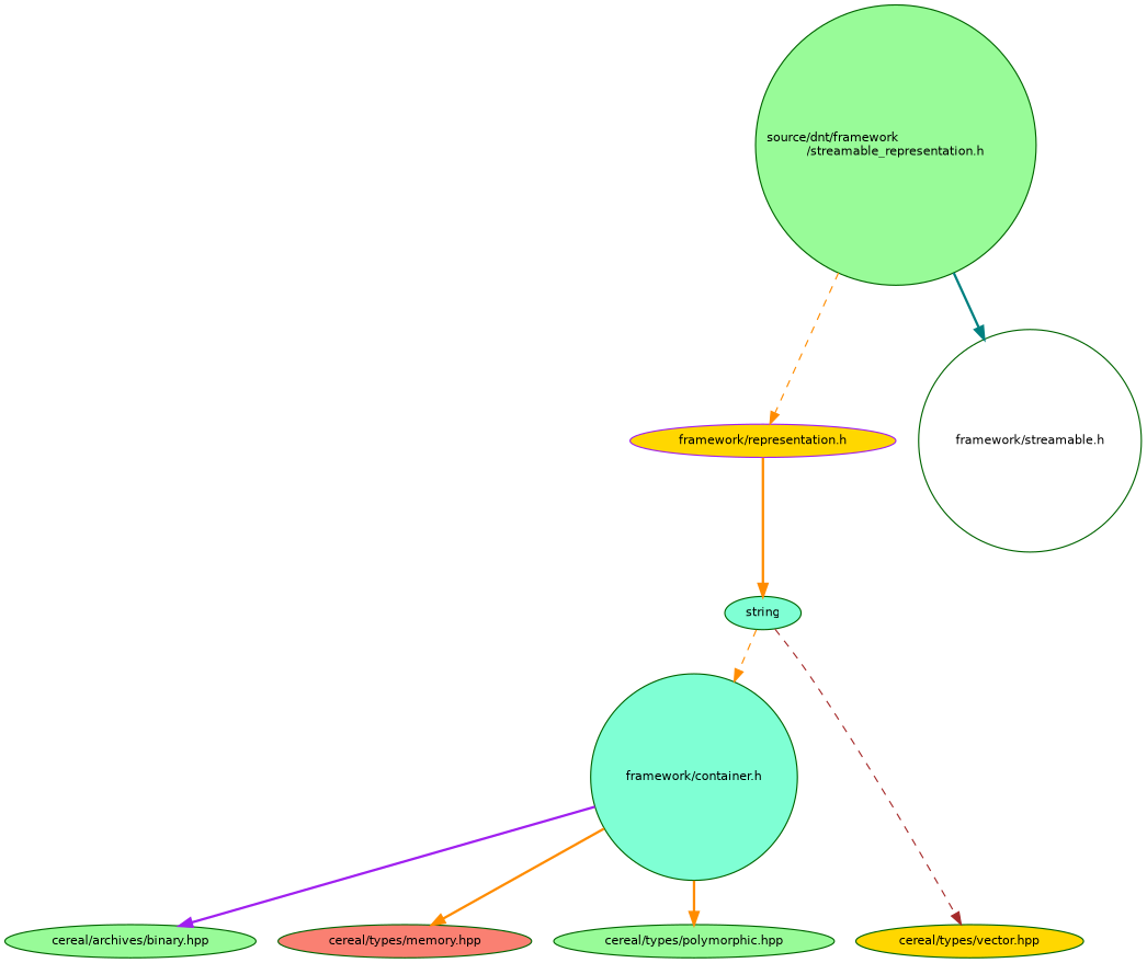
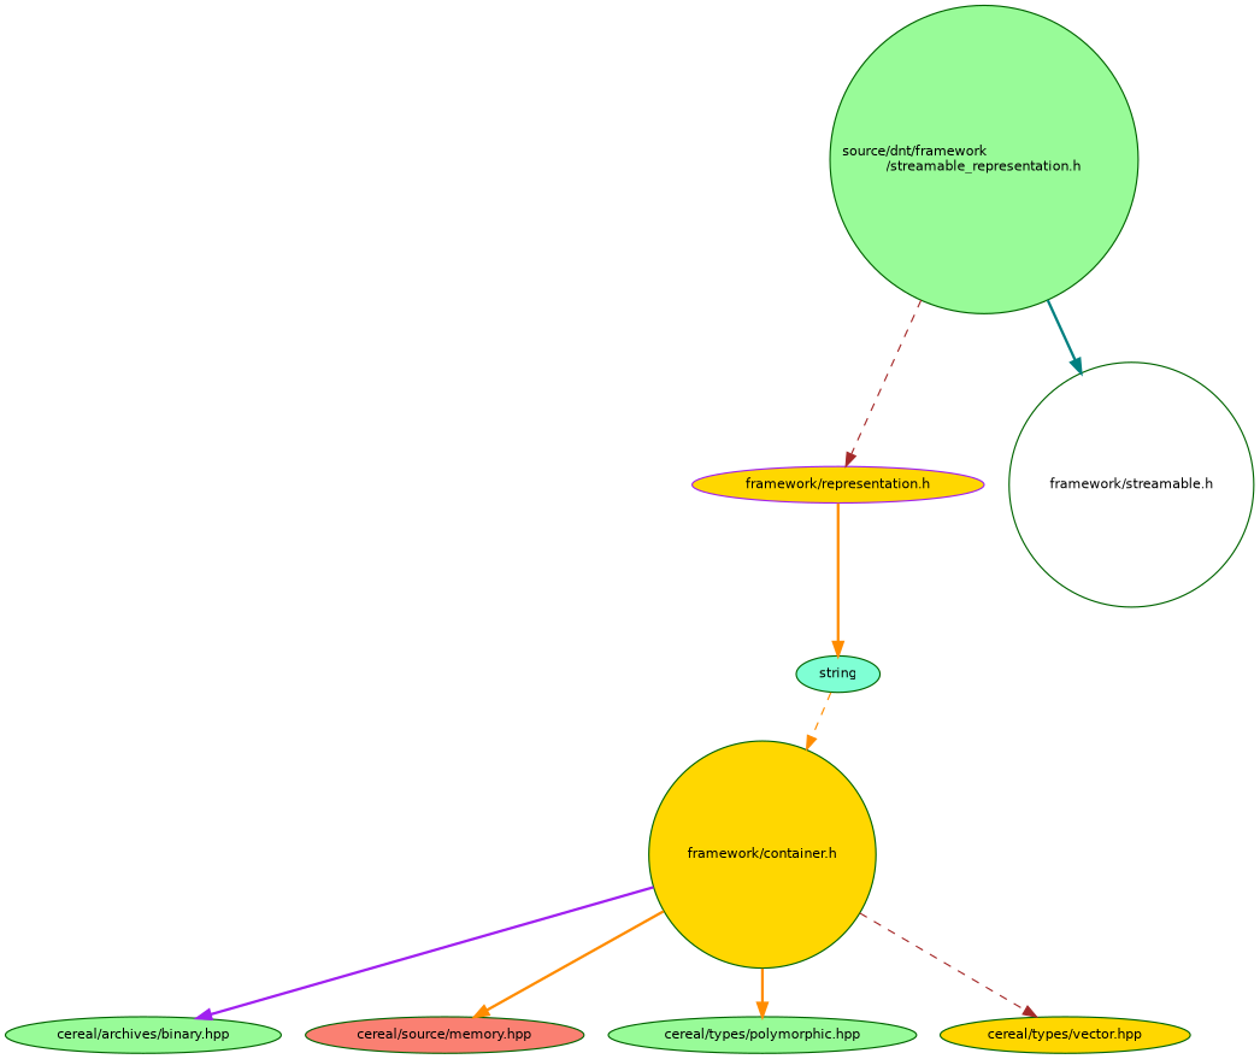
  digraph {
    node [color=darkgreen fillcolor=palegreen fontname=Helvetica fontsize=10 shape=ellipse style=filled]
    edge [color=darkorange fontname=Helvetica fontsize=10 labelfontname=Helvetica labelfontsize=10 style=bold]
    n1 [fontcolor=black height=0.2 label="source/dnt/framework\l/streamable_representation.h" shape=circle width=0.4]
    n2 [color=purple fillcolor=gold height=0.2 label="framework/representation.h" width=0.4]
    n3 [fillcolor=white height=0.2 label="framework/streamable.h" shape=circle width=0.4]
    n4 [fillcolor=aquamarine height=0.2 label=string width=0.4]
-   n5 [fillcolor=aquamarine height=0.2 label="framework/container.h" shape=circle width=0.4]
+   n5 [fillcolor=gold height=0.2 label="framework/container.h" shape=circle width=0.4]
    n6 [height=0.2 label="cereal/archives/binary.hpp" width=0.4]
-   n7 [fillcolor=salmon height=0.2 label="cereal/types/memory.hpp" width=0.4]
+   n7 [fillcolor=salmon height=0.2 label="cereal/source/memory.hpp" width=0.4]
    n8 [height=0.2 label="cereal/types/polymorphic.hpp" width=0.4]
    n9 [fillcolor=gold height=0.2 label="cereal/types/vector.hpp" width=0.4]
-   n1 -> n2 [style=dashed]
+   n1 -> n2 [color=brown style=dashed]
    n1 -> n3 [color=teal]
    n2 -> n4
    n4 -> n5 [style=dashed]
    n5 -> n6 [color=purple]
    n5 -> n7
    n5 -> n8
-   n4 -> n9 [color=brown style=dashed]
+   n5 -> n9 [color=brown style=dashed]
  }
